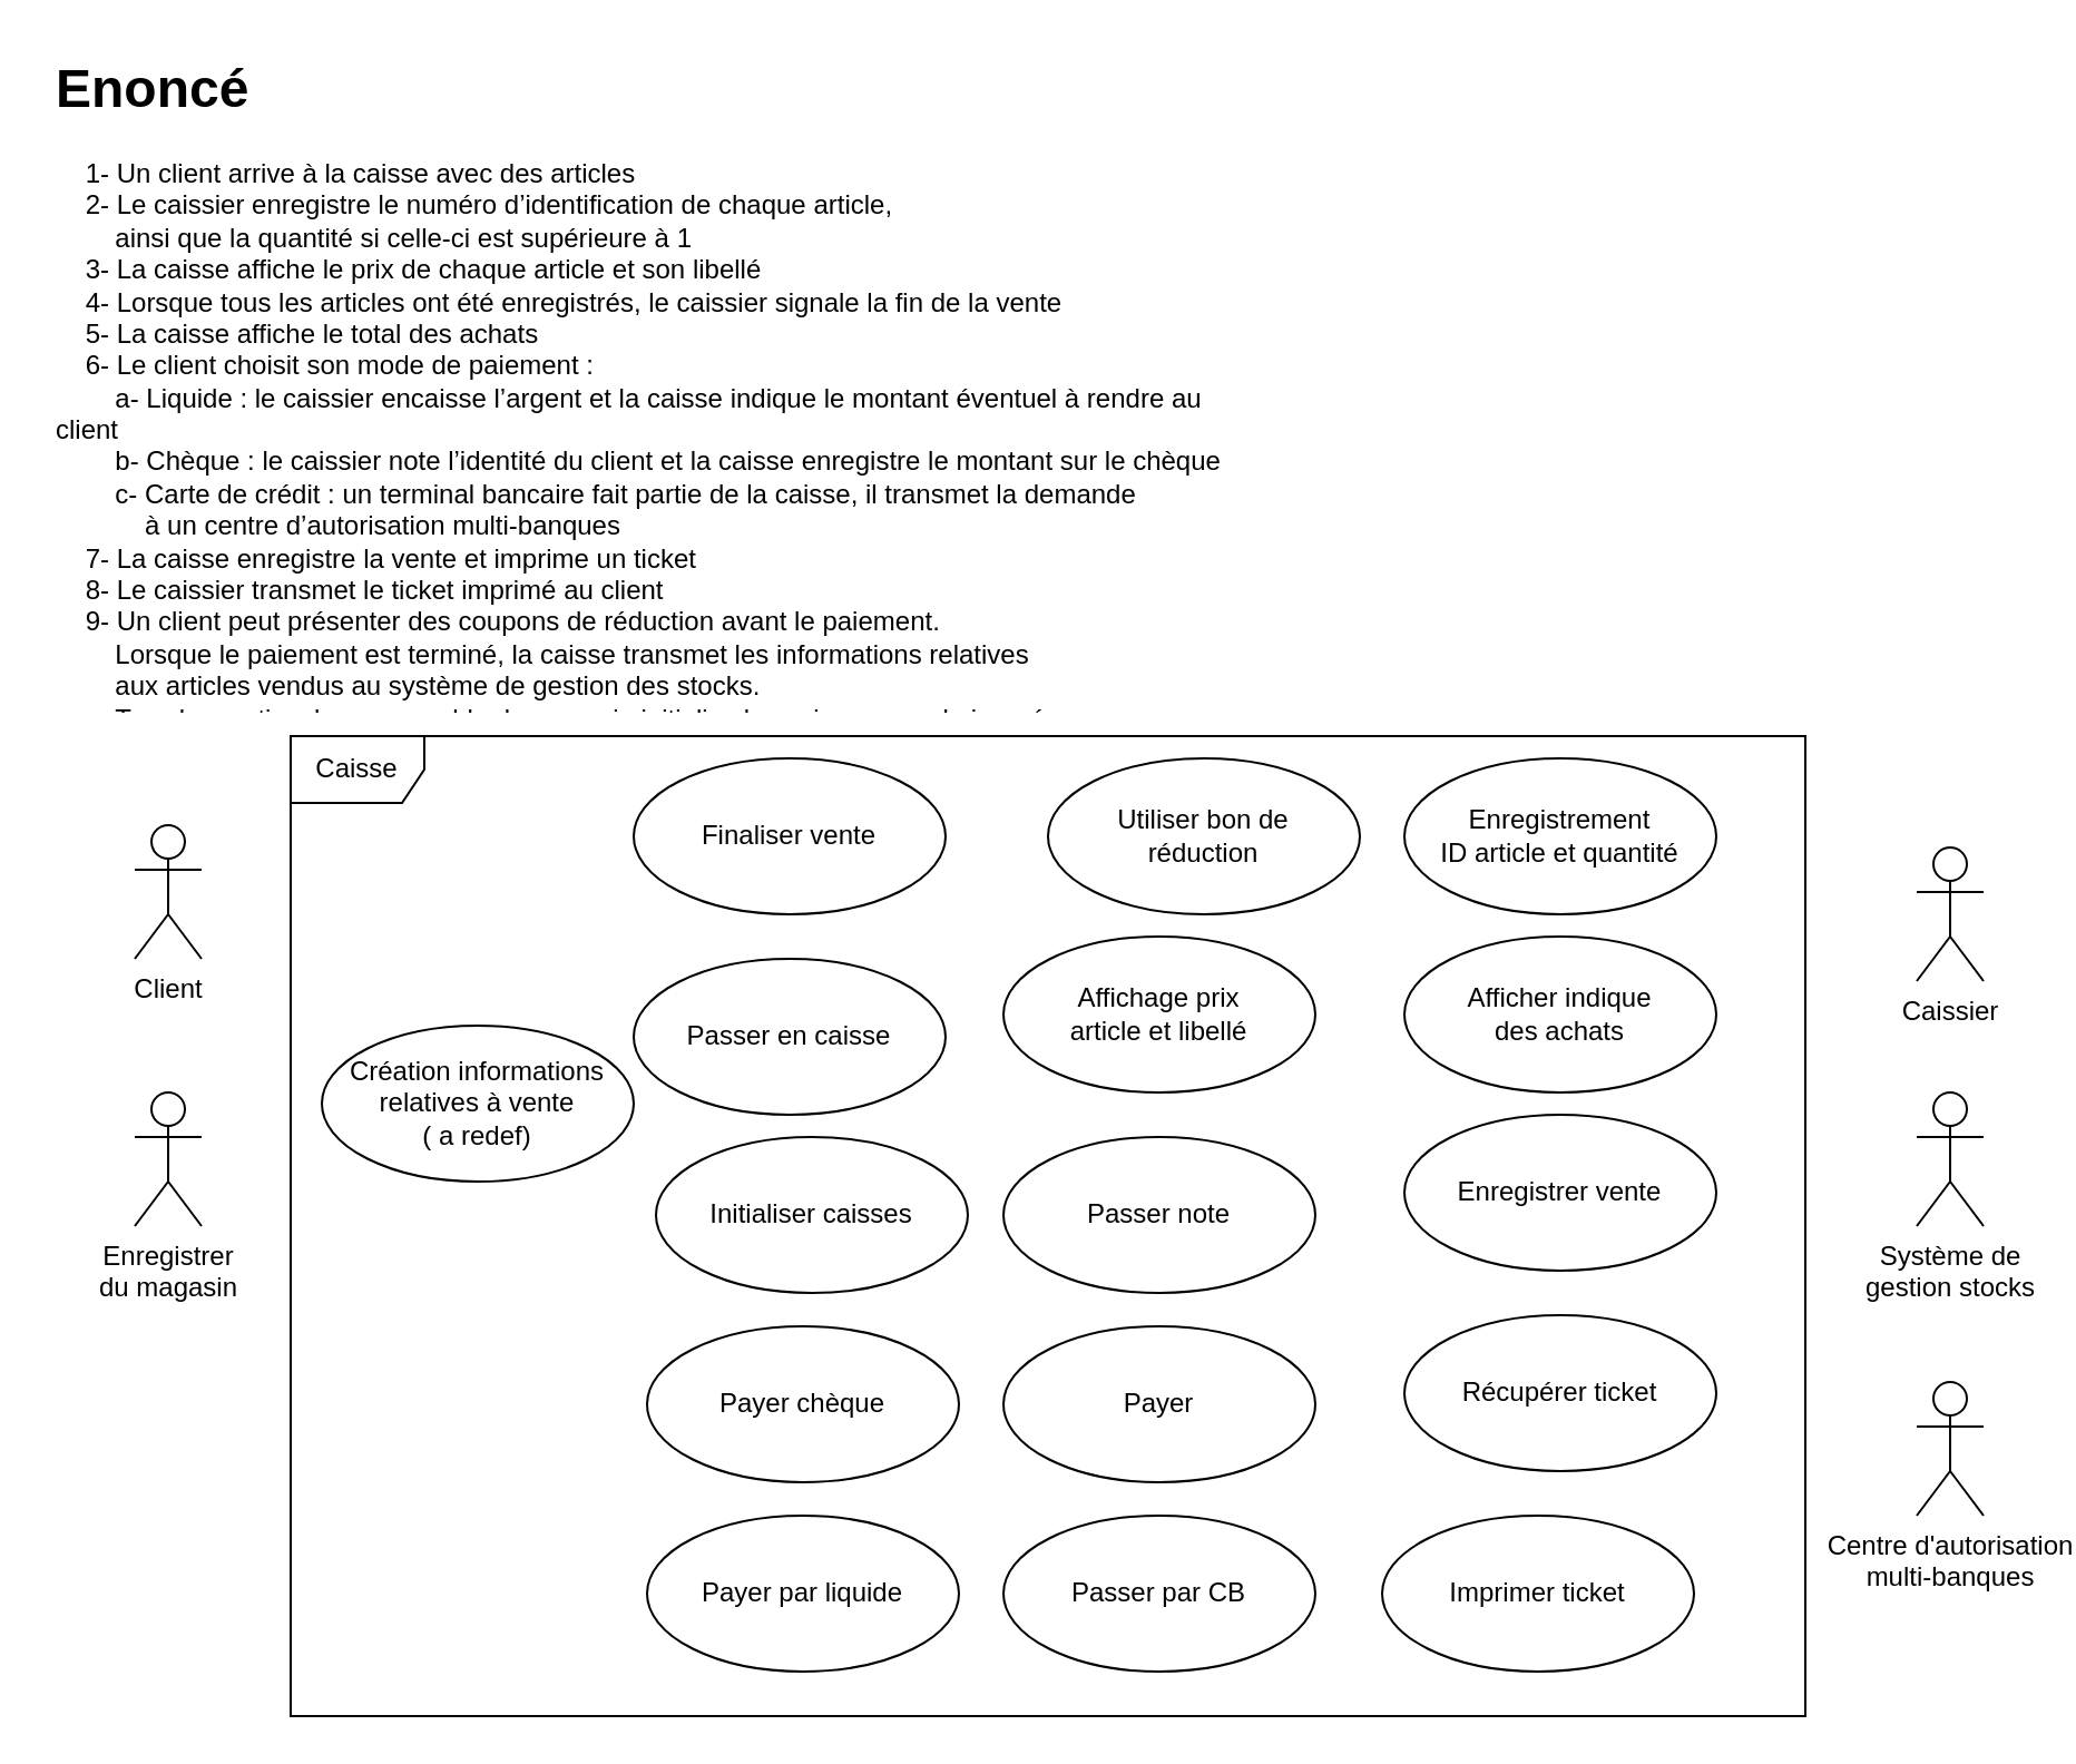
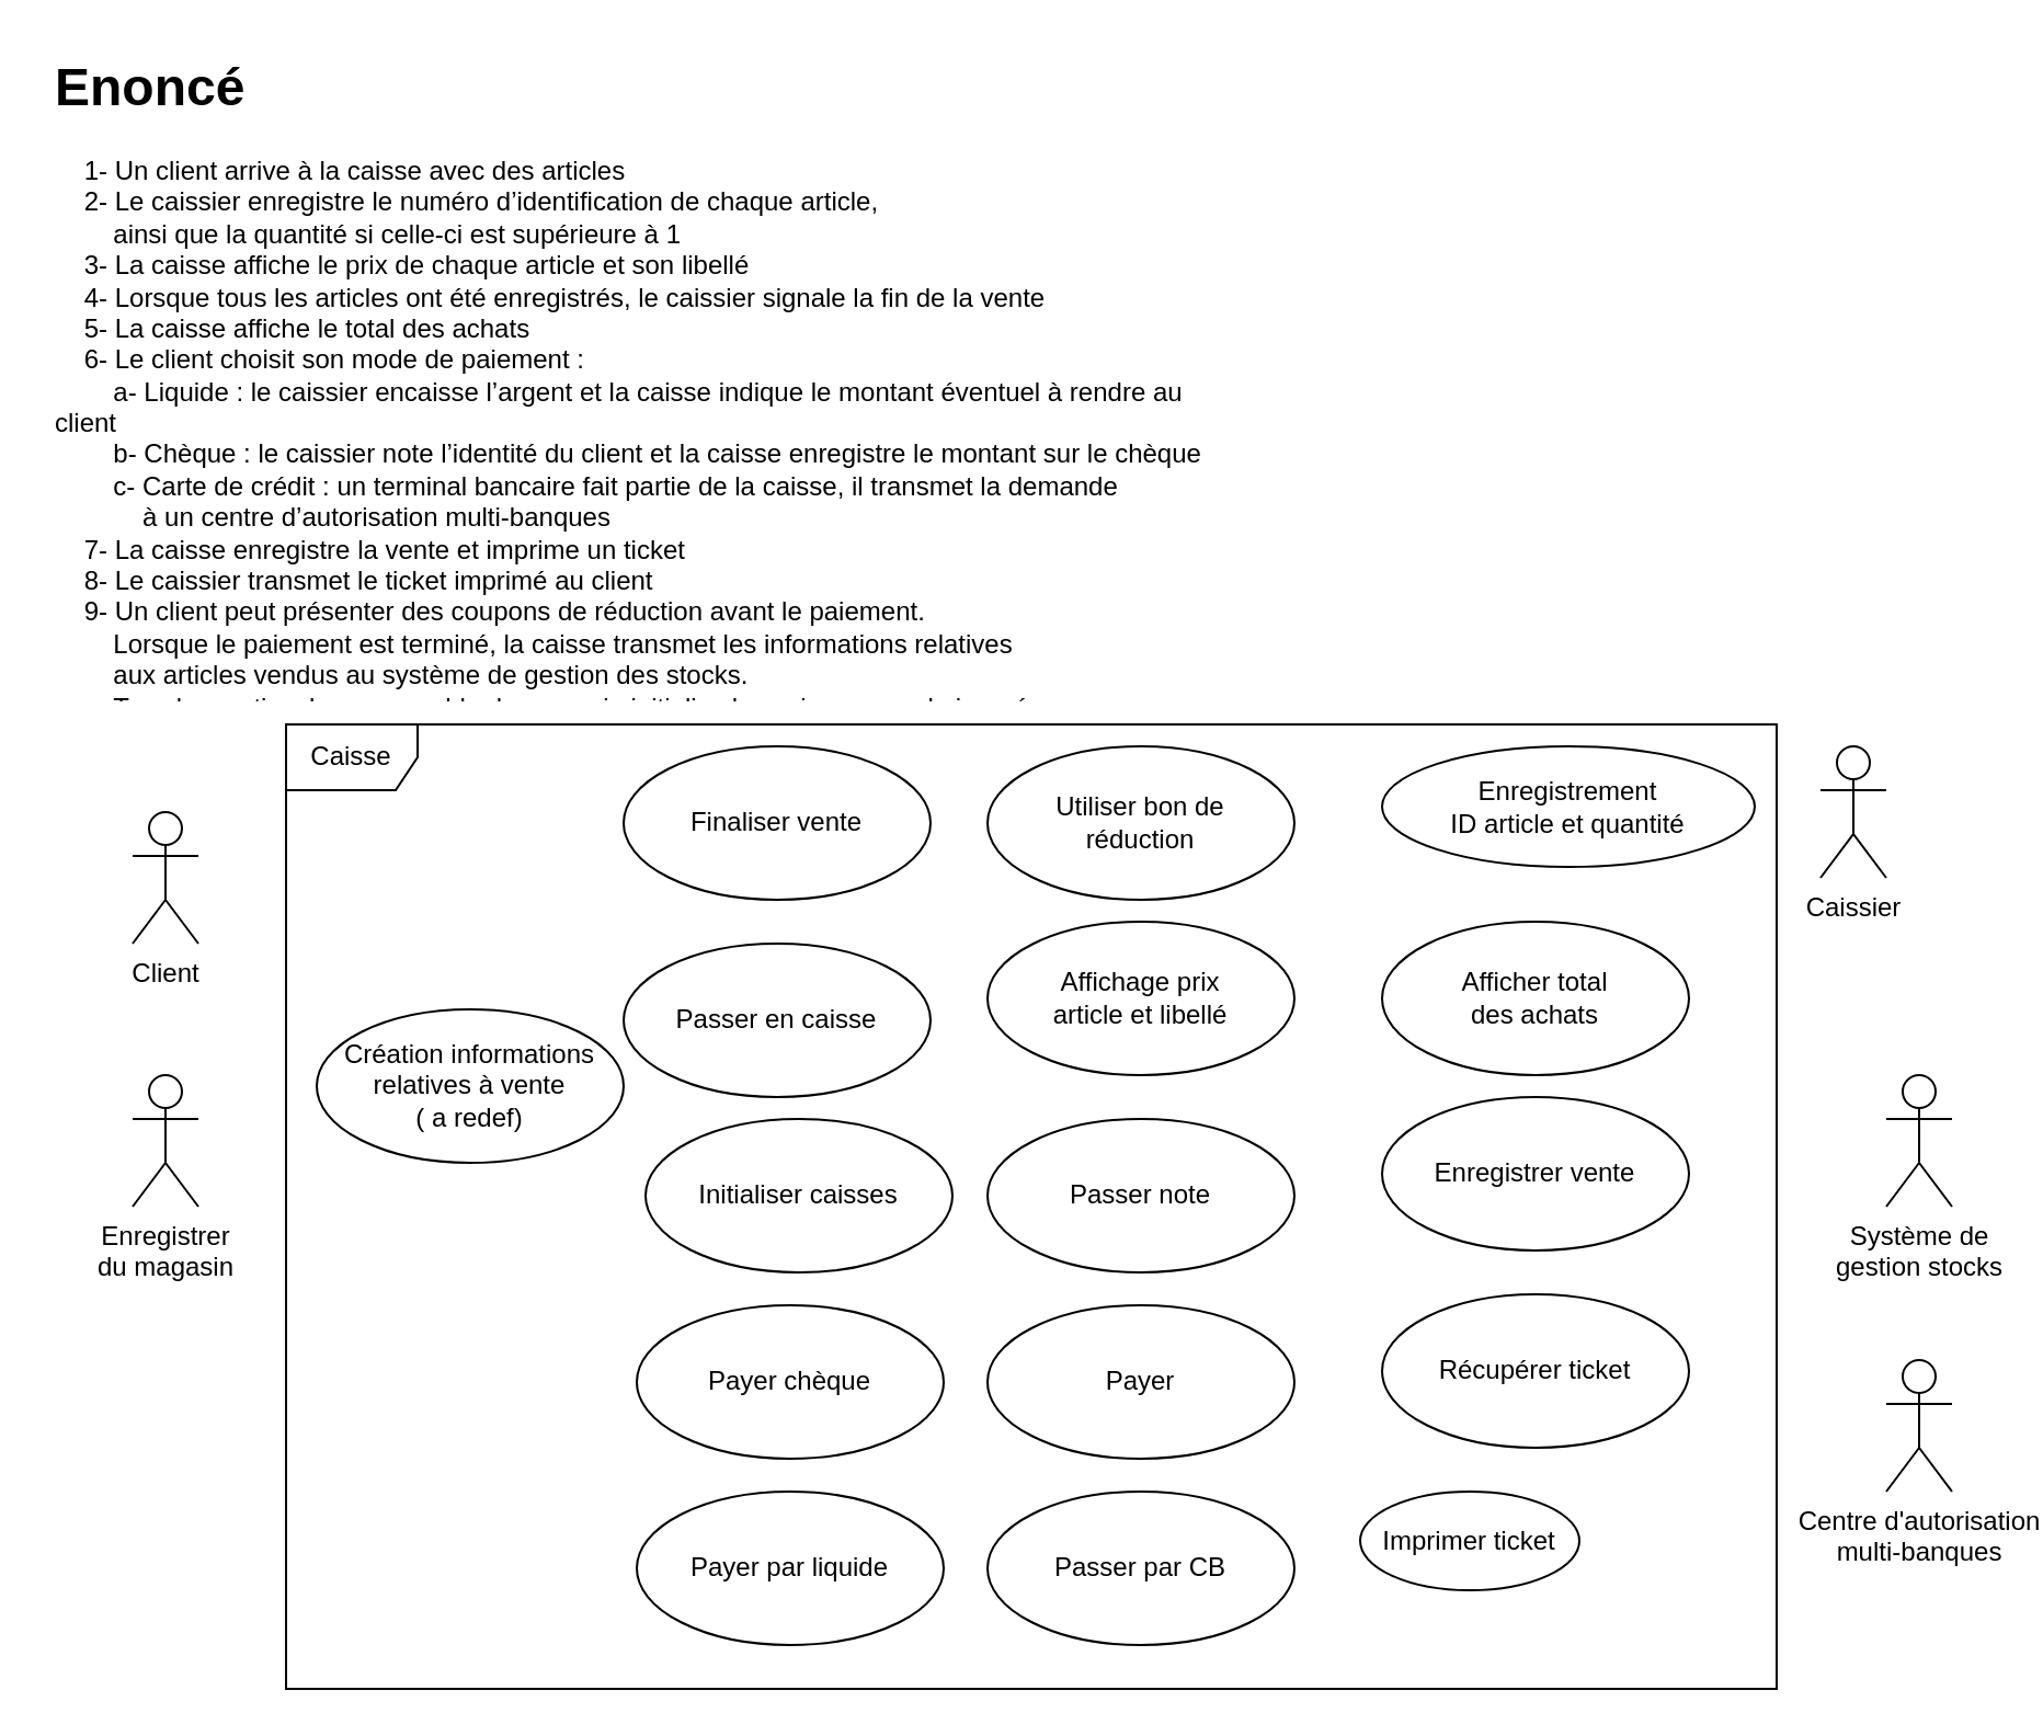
  <mxCell id="0" />
  <mxCell id="1" parent="0" />
  <mxCell id="2" value="&lt;h1&gt;Enoncé&lt;br&gt;&lt;/h1&gt;&lt;p&gt;&amp;nbsp;&amp;nbsp;&amp;nbsp; 1- Un client arrive à la caisse avec des articles&lt;br&gt;&amp;nbsp;&amp;nbsp;&amp;nbsp; 2- Le caissier enregistre le numéro d’identification de chaque article,&lt;br&gt;&amp;nbsp;&amp;nbsp; &amp;nbsp;&amp;nbsp;&amp;nbsp; &amp;nbsp;ainsi que la quantité si celle-ci est supérieure à 1&lt;br&gt;&amp;nbsp;&amp;nbsp;&amp;nbsp; 3- La caisse affiche le prix de chaque article et son libellé&lt;br&gt;&amp;nbsp;&amp;nbsp;&amp;nbsp; 4- Lorsque tous les articles ont été enregistrés, le caissier signale la fin de la vente&lt;br&gt;&amp;nbsp;&amp;nbsp;&amp;nbsp; 5- La caisse affiche le total des achats&lt;br&gt;&amp;nbsp;&amp;nbsp;&amp;nbsp; 6- Le client choisit son mode de paiement :&lt;br&gt;&amp;nbsp;&amp;nbsp;&amp;nbsp;&amp;nbsp;&amp;nbsp;&amp;nbsp;&amp;nbsp; a- Liquide : le caissier encaisse l’argent et la caisse indique le montant éventuel à rendre au client&lt;br&gt;&amp;nbsp;&amp;nbsp;&amp;nbsp;&amp;nbsp;&amp;nbsp;&amp;nbsp;&amp;nbsp; b- Chèque : le caissier note l’identité du client et la caisse enregistre le montant sur le chèque&lt;br&gt;&amp;nbsp;&amp;nbsp;&amp;nbsp;&amp;nbsp;&amp;nbsp;&amp;nbsp;&amp;nbsp; c- Carte de crédit : un terminal bancaire fait partie de la caisse, il transmet la demande&lt;br&gt;&amp;nbsp;&amp;nbsp; &amp;nbsp;&amp;nbsp;&amp;nbsp; &amp;nbsp;&amp;nbsp;&amp;nbsp; &amp;nbsp;à un centre d’autorisation multi-banques&lt;br&gt;&amp;nbsp;&amp;nbsp;&amp;nbsp; 7- La caisse enregistre la vente et imprime un ticket&lt;br&gt;&amp;nbsp;&amp;nbsp;&amp;nbsp; 8- Le caissier transmet le ticket imprimé au client&lt;br&gt;&amp;nbsp;&amp;nbsp;&amp;nbsp; 9- Un client peut présenter des coupons de réduction avant le paiement.&lt;br&gt;&amp;nbsp;&amp;nbsp; &amp;nbsp;&amp;nbsp;&amp;nbsp; &amp;nbsp;Lorsque le paiement est terminé, la caisse transmet les informations relatives&lt;br&gt;&amp;nbsp;&amp;nbsp; &amp;nbsp;&amp;nbsp;&amp;nbsp; &amp;nbsp;aux articles vendus au système de gestion des stocks.&lt;br&gt;&amp;nbsp;&amp;nbsp; &amp;nbsp;&amp;nbsp;&amp;nbsp; &amp;nbsp;Tous les matins, le responsable du magasin initialise les caisses pour la journée.&lt;/p&gt;" style="text;html=1;strokeColor=none;fillColor=none;spacing=5;spacingTop=-20;whiteSpace=wrap;overflow=hidden;rounded=0;fontSize=12;align=left;" vertex="1" parent="1"><mxGeometry x="20" y="20" width="550" height="300" as="geometry" /></mxCell>
  <mxCell id="3" value="Caisse" style="shape=umlFrame;whiteSpace=wrap;html=1;fontSize=12;align=center;" vertex="1" parent="1"><mxGeometry x="130" y="330" width="680" height="440" as="geometry" /></mxCell>
  <mxCell id="4" value="&lt;div&gt;Client&lt;/div&gt;" style="shape=umlActor;verticalLabelPosition=bottom;verticalAlign=top;html=1;fontSize=12;align=center;" vertex="1" parent="1"><mxGeometry x="60" y="370" width="30" height="60" as="geometry" /></mxCell>
- <mxCell id="5" value="Caissier" style="shape=umlActor;verticalLabelPosition=bottom;verticalAlign=top;html=1;fontSize=12;align=center;" vertex="1" parent="1"><mxGeometry x="860" y="380" width="30" height="60" as="geometry" /></mxCell>
+ <mxCell id="5" value="Caissier" style="shape=umlActor;verticalLabelPosition=bottom;verticalAlign=top;html=1;fontSize=12;align=center;" vertex="1" parent="1"><mxGeometry x="830" y="340" width="30" height="60" as="geometry" /></mxCell>
  <mxCell id="6" value="&lt;div&gt;Enregistrer&lt;br&gt;du magasin&lt;br&gt;&lt;/div&gt;" style="shape=umlActor;verticalLabelPosition=bottom;verticalAlign=top;html=1;fontSize=12;align=center;" vertex="1" parent="1"><mxGeometry x="60" y="490" width="30" height="60" as="geometry" /></mxCell>
- <mxCell id="7" value="Enregistrement&lt;br&gt;ID article et quantité" style="ellipse;whiteSpace=wrap;html=1;fontSize=12;align=center;" vertex="1" parent="1"><mxGeometry x="630" y="340" width="140" height="70" as="geometry" /></mxCell>
- <mxCell id="8" value="Afficher indique&lt;br&gt;des achats" style="ellipse;whiteSpace=wrap;html=1;fontSize=12;align=center;" vertex="1" parent="1"><mxGeometry x="630" y="420" width="140" height="70" as="geometry" /></mxCell>
+ <mxCell id="7" value="Enregistrement&lt;br&gt;ID article et quantité" style="ellipse;whiteSpace=wrap;html=1;fontSize=12;align=center;" vertex="1" parent="1"><mxGeometry x="630" y="340" width="170" height="55" as="geometry" /></mxCell>
+ <mxCell id="8" value="Afficher total&lt;br&gt;des achats" style="ellipse;whiteSpace=wrap;html=1;fontSize=12;align=center;" vertex="1" parent="1"><mxGeometry x="630" y="420" width="140" height="70" as="geometry" /></mxCell>
  <mxCell id="9" value="Enregistrer vente" style="ellipse;whiteSpace=wrap;html=1;fontSize=12;align=center;" vertex="1" parent="1"><mxGeometry x="630" y="500" width="140" height="70" as="geometry" /></mxCell>
- <mxCell id="10" value="Imprimer ticket" style="ellipse;whiteSpace=wrap;html=1;fontSize=12;align=center;" vertex="1" parent="1"><mxGeometry x="620" y="680" width="140" height="70" as="geometry" /></mxCell>
- <mxCell id="11" value="Utiliser bon de&lt;br&gt;réduction" style="ellipse;whiteSpace=wrap;html=1;fontSize=12;align=center;" vertex="1" parent="1"><mxGeometry x="470" y="340" width="140" height="70" as="geometry" /></mxCell>
+ <mxCell id="10" value="Imprimer ticket" style="ellipse;whiteSpace=wrap;html=1;fontSize=12;align=center;" vertex="1" parent="1"><mxGeometry x="620" y="680" width="100" height="45" as="geometry" /></mxCell>
+ <mxCell id="11" value="Utiliser bon de&lt;br&gt;réduction" style="ellipse;whiteSpace=wrap;html=1;fontSize=12;align=center;" vertex="1" parent="1"><mxGeometry x="450" y="340" width="140" height="70" as="geometry" /></mxCell>
  <mxCell id="12" value="Système de&lt;br&gt;gestion stocks" style="shape=umlActor;verticalLabelPosition=bottom;verticalAlign=top;html=1;fontSize=12;align=center;" vertex="1" parent="1"><mxGeometry x="860" y="490" width="30" height="60" as="geometry" /></mxCell>
  <mxCell id="13" value="Affichage prix&lt;br&gt;article et libellé" style="ellipse;whiteSpace=wrap;html=1;fontSize=12;align=center;" vertex="1" parent="1"><mxGeometry x="450" y="420" width="140" height="70" as="geometry" /></mxCell>
  <mxCell id="14" value="Passer note" style="ellipse;whiteSpace=wrap;html=1;fontSize=12;align=center;" vertex="1" parent="1"><mxGeometry x="450" y="510" width="140" height="70" as="geometry" /></mxCell>
  <mxCell id="15" value="Payer" style="ellipse;whiteSpace=wrap;html=1;fontSize=12;align=center;" vertex="1" parent="1"><mxGeometry x="450" y="595" width="140" height="70" as="geometry" /></mxCell>
  <mxCell id="16" value="Passer par CB" style="ellipse;whiteSpace=wrap;html=1;fontSize=12;align=center;" vertex="1" parent="1"><mxGeometry x="450" y="680" width="140" height="70" as="geometry" /></mxCell>
  <mxCell id="17" value="Payer par liquide" style="ellipse;whiteSpace=wrap;html=1;fontSize=12;align=center;" vertex="1" parent="1"><mxGeometry x="290" y="680" width="140" height="70" as="geometry" /></mxCell>
  <mxCell id="18" value="Payer chèque" style="ellipse;whiteSpace=wrap;html=1;fontSize=12;align=center;" vertex="1" parent="1"><mxGeometry x="290" y="595" width="140" height="70" as="geometry" /></mxCell>
  <mxCell id="19" value="Finaliser vente" style="ellipse;whiteSpace=wrap;html=1;fontSize=12;align=center;" vertex="1" parent="1"><mxGeometry x="284" y="340" width="140" height="70" as="geometry" /></mxCell>
  <mxCell id="20" value="Passer en caisse" style="ellipse;whiteSpace=wrap;html=1;fontSize=12;align=center;" vertex="1" parent="1"><mxGeometry x="284" y="430" width="140" height="70" as="geometry" /></mxCell>
  <mxCell id="21" value="Centre d'autorisation&lt;br&gt;multi-banques" style="shape=umlActor;verticalLabelPosition=bottom;verticalAlign=top;html=1;fontSize=12;align=center;" vertex="1" parent="1"><mxGeometry x="860" y="620" width="30" height="60" as="geometry" /></mxCell>
  <mxCell id="22" value="Initialiser caisses" style="ellipse;whiteSpace=wrap;html=1;fontSize=12;align=center;" vertex="1" parent="1"><mxGeometry x="294" y="510" width="140" height="70" as="geometry" /></mxCell>
  <mxCell id="23" value="Récupérer ticket" style="ellipse;whiteSpace=wrap;html=1;fontSize=12;align=center;" vertex="1" parent="1"><mxGeometry x="630" y="590" width="140" height="70" as="geometry" /></mxCell>
  <mxCell id="24" value="Création informations&lt;br&gt;relatives à vente&lt;br&gt;( a redef)" style="ellipse;whiteSpace=wrap;html=1;fontSize=12;align=center;" vertex="1" parent="1"><mxGeometry x="144" y="460" width="140" height="70" as="geometry" /></mxCell>
